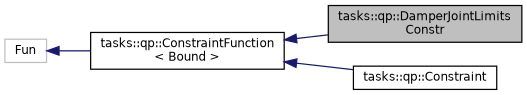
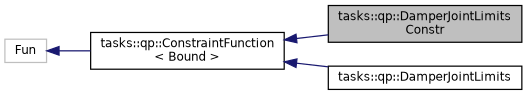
  digraph {
    rankdir=LR
    node [color=black fillcolor=white fontname=Helvetica fontsize=10 shape=record style=filled]
    edge [color=midnightblue dir=back fontname=Helvetica fontsize=10 labelfontname=Helvetica labelfontsize=10 style=solid]
    n1 [fillcolor=grey75 fontcolor=black height=0.2 label="tasks::qp::DamperJointLimits\lConstr" width=0.4]
    n2 [height=0.2 label="tasks::qp::ConstraintFunction\l\< Bound \>" width=0.4]
-   n3 [height=0.2 label="tasks::qp::Constraint" width=0.4]
+   n3 [height=0.2 label="tasks::qp::DamperJointLimits" width=0.4]
    n4 [color=grey75 height=0.2 label=Fun width=0.4]
    n2 -> n1
    n2 -> n3
    n4 -> n2
  }
